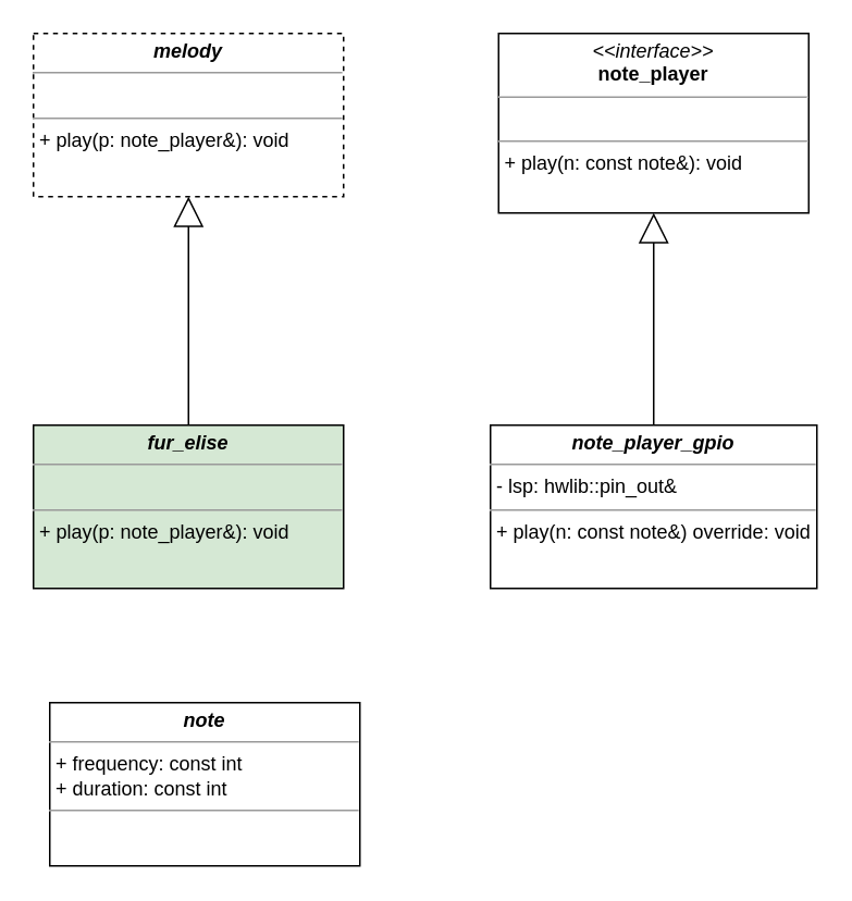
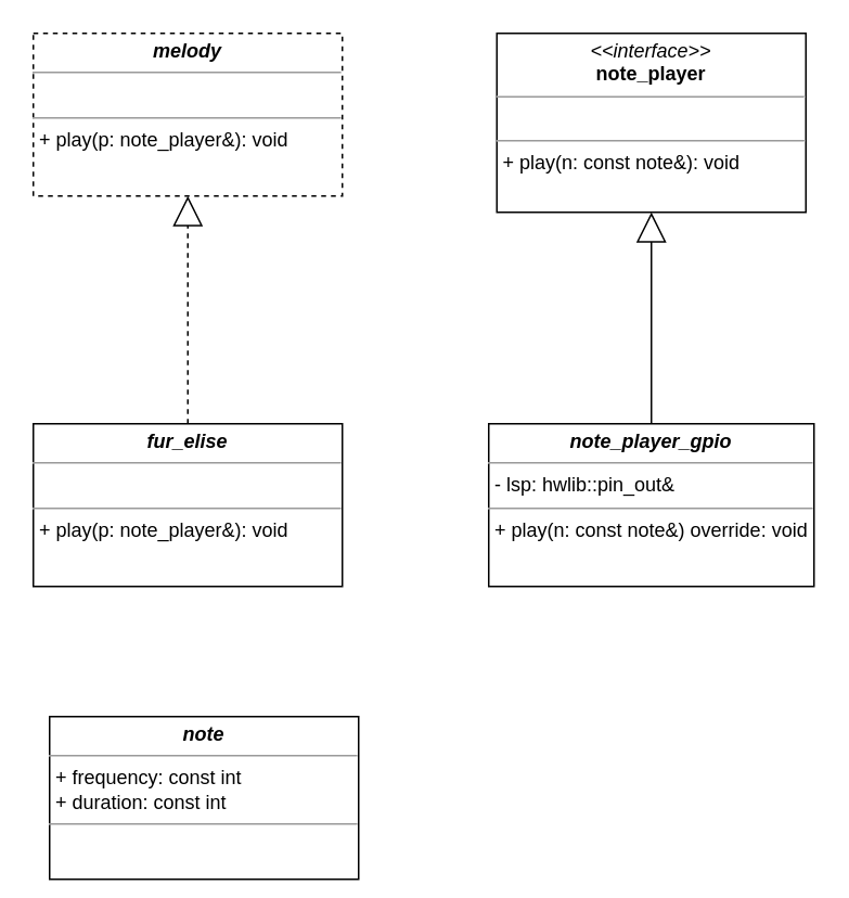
  <mxCell id="0" />
  <mxCell id="1" parent="0" />
  <mxCell id="2" value="&lt;p style=&quot;margin: 0px ; margin-top: 4px ; text-align: center&quot;&gt;&lt;i&gt;&lt;b&gt;melody&lt;/b&gt;&lt;/i&gt;&lt;/p&gt;&lt;hr size=&quot;1&quot;&gt;&lt;p style=&quot;margin: 0px ; margin-left: 4px&quot;&gt;&lt;br&gt;&lt;/p&gt;&lt;hr size=&quot;1&quot;&gt;&lt;p style=&quot;margin: 0px ; margin-left: 4px&quot;&gt;+ play(p: note_player&amp;amp;): void&lt;/p&gt;" style="verticalAlign=top;align=left;overflow=fill;fontSize=12;fontFamily=Helvetica;html=1;dashed=1;" vertex="1" parent="1"><mxGeometry x="20" y="20" width="190" height="100" as="geometry" /></mxCell>
- <mxCell id="3" value="&lt;p style=&quot;margin: 0px ; margin-top: 4px ; text-align: center&quot;&gt;&lt;i&gt;&lt;b&gt;fur_elise&lt;/b&gt;&lt;/i&gt;&lt;/p&gt;&lt;hr size=&quot;1&quot;&gt;&lt;p style=&quot;margin: 0px ; margin-left: 4px&quot;&gt;&lt;br&gt;&lt;/p&gt;&lt;hr size=&quot;1&quot;&gt;&lt;p style=&quot;margin: 0px ; margin-left: 4px&quot;&gt;+ play(p: note_player&amp;amp;): void&lt;/p&gt;" style="verticalAlign=top;align=left;overflow=fill;fontSize=12;fontFamily=Helvetica;html=1;fillColor=#d5e8d4;" vertex="1" parent="1"><mxGeometry x="20" y="260" width="190" height="100" as="geometry" /></mxCell>
- <mxCell id="4" value="" style="endArrow=block;endSize=16;endFill=0;html=1;exitX=0.5;exitY=0;exitDx=0;exitDy=0;entryX=0.5;entryY=1;entryDx=0;entryDy=0;" edge="1" parent="1" source="3" target="2"><mxGeometry x="0.286" width="160" relative="1" as="geometry"><mxPoint x="190" y="190" as="sourcePoint" /><mxPoint x="350" y="190" as="targetPoint" /><mxPoint as="offset" /></mxGeometry></mxCell>
+ <mxCell id="3" value="&lt;p style=&quot;margin: 0px ; margin-top: 4px ; text-align: center&quot;&gt;&lt;i&gt;&lt;b&gt;fur_elise&lt;/b&gt;&lt;/i&gt;&lt;/p&gt;&lt;hr size=&quot;1&quot;&gt;&lt;p style=&quot;margin: 0px ; margin-left: 4px&quot;&gt;&lt;br&gt;&lt;/p&gt;&lt;hr size=&quot;1&quot;&gt;&lt;p style=&quot;margin: 0px ; margin-left: 4px&quot;&gt;+ play(p: note_player&amp;amp;): void&lt;/p&gt;" style="verticalAlign=top;align=left;overflow=fill;fontSize=12;fontFamily=Helvetica;html=1;" vertex="1" parent="1"><mxGeometry x="20" y="260" width="190" height="100" as="geometry" /></mxCell>
+ <mxCell id="4" value="" style="endArrow=block;endSize=16;endFill=0;html=1;exitX=0.5;exitY=0;exitDx=0;exitDy=0;entryX=0.5;entryY=1;entryDx=0;entryDy=0;dashed=1;" edge="1" parent="1" source="3" target="2"><mxGeometry x="0.286" width="160" relative="1" as="geometry"><mxPoint x="190" y="190" as="sourcePoint" /><mxPoint x="350" y="190" as="targetPoint" /><mxPoint as="offset" /></mxGeometry></mxCell>
  <mxCell id="5" value="&lt;p style=&quot;margin: 0px ; margin-top: 4px ; text-align: center&quot;&gt;&lt;i&gt;&amp;lt;&amp;lt;interface&amp;gt;&amp;gt;&lt;/i&gt;&lt;br&gt;&lt;b&gt;note_player&lt;/b&gt;&lt;/p&gt;&lt;hr size=&quot;1&quot;&gt;&lt;p style=&quot;margin: 0px ; margin-left: 4px&quot;&gt;&lt;br&gt;&lt;/p&gt;&lt;hr size=&quot;1&quot;&gt;&lt;p style=&quot;margin: 0px ; margin-left: 4px&quot;&gt;+ play(n: const note&amp;amp;): void&lt;br&gt;&lt;/p&gt;" style="verticalAlign=top;align=left;overflow=fill;fontSize=12;fontFamily=Helvetica;html=1;" vertex="1" parent="1"><mxGeometry x="305" y="20" width="190" height="110" as="geometry" /></mxCell>
- <mxCell id="6" value="&lt;p style=&quot;margin: 0px ; margin-top: 4px ; text-align: center&quot;&gt;&lt;i&gt;&lt;b&gt;note&lt;/b&gt;&lt;/i&gt;&lt;/p&gt;&lt;hr size=&quot;1&quot;&gt;&lt;p style=&quot;margin: 0px ; margin-left: 4px&quot;&gt;+ frequency: const int&lt;br&gt;+ duration: const int&lt;/p&gt;&lt;hr size=&quot;1&quot;&gt;&lt;p style=&quot;margin: 0px ; margin-left: 4px&quot;&gt;&lt;br&gt;&lt;/p&gt;" style="verticalAlign=top;align=left;overflow=fill;fontSize=12;fontFamily=Helvetica;html=1;" vertex="1" parent="1"><mxGeometry x="30" y="430" width="190" height="100" as="geometry" /></mxCell>
+ <mxCell id="6" value="&lt;p style=&quot;margin: 0px ; margin-top: 4px ; text-align: center&quot;&gt;&lt;i&gt;&lt;b&gt;note&lt;/b&gt;&lt;/i&gt;&lt;/p&gt;&lt;hr size=&quot;1&quot;&gt;&lt;p style=&quot;margin: 0px ; margin-left: 4px&quot;&gt;+ frequency: const int&lt;br&gt;+ duration: const int&lt;/p&gt;&lt;hr size=&quot;1&quot;&gt;&lt;p style=&quot;margin: 0px ; margin-left: 4px&quot;&gt;&lt;br&gt;&lt;/p&gt;" style="verticalAlign=top;align=left;overflow=fill;fontSize=12;fontFamily=Helvetica;html=1;" vertex="1" parent="1"><mxGeometry x="30" y="440" width="190" height="100" as="geometry" /></mxCell>
  <mxCell id="7" value="&lt;p style=&quot;margin: 0px ; margin-top: 4px ; text-align: center&quot;&gt;&lt;i&gt;&lt;b&gt;note_player_gpio&lt;/b&gt;&lt;/i&gt;&lt;/p&gt;&lt;hr size=&quot;1&quot;&gt;&lt;p style=&quot;margin: 0px ; margin-left: 4px&quot;&gt;- lsp: hwlib::pin_out&amp;amp;&lt;br&gt;&lt;/p&gt;&lt;hr size=&quot;1&quot;&gt;&lt;p style=&quot;margin: 0px ; margin-left: 4px&quot;&gt;+ play(n: const note&amp;amp;) override: void&lt;/p&gt;" style="verticalAlign=top;align=left;overflow=fill;fontSize=12;fontFamily=Helvetica;html=1;" vertex="1" parent="1"><mxGeometry x="300" y="260" width="200" height="100" as="geometry" /></mxCell>
  <mxCell id="8" value="" style="endArrow=block;endSize=16;endFill=0;html=1;exitX=0.5;exitY=0;exitDx=0;exitDy=0;entryX=0.5;entryY=1;entryDx=0;entryDy=0;" edge="1" parent="1" source="7" target="5"><mxGeometry x="0.286" width="160" relative="1" as="geometry"><mxPoint x="265" y="350" as="sourcePoint" /><mxPoint x="265" y="210" as="targetPoint" /><mxPoint as="offset" /></mxGeometry></mxCell>
